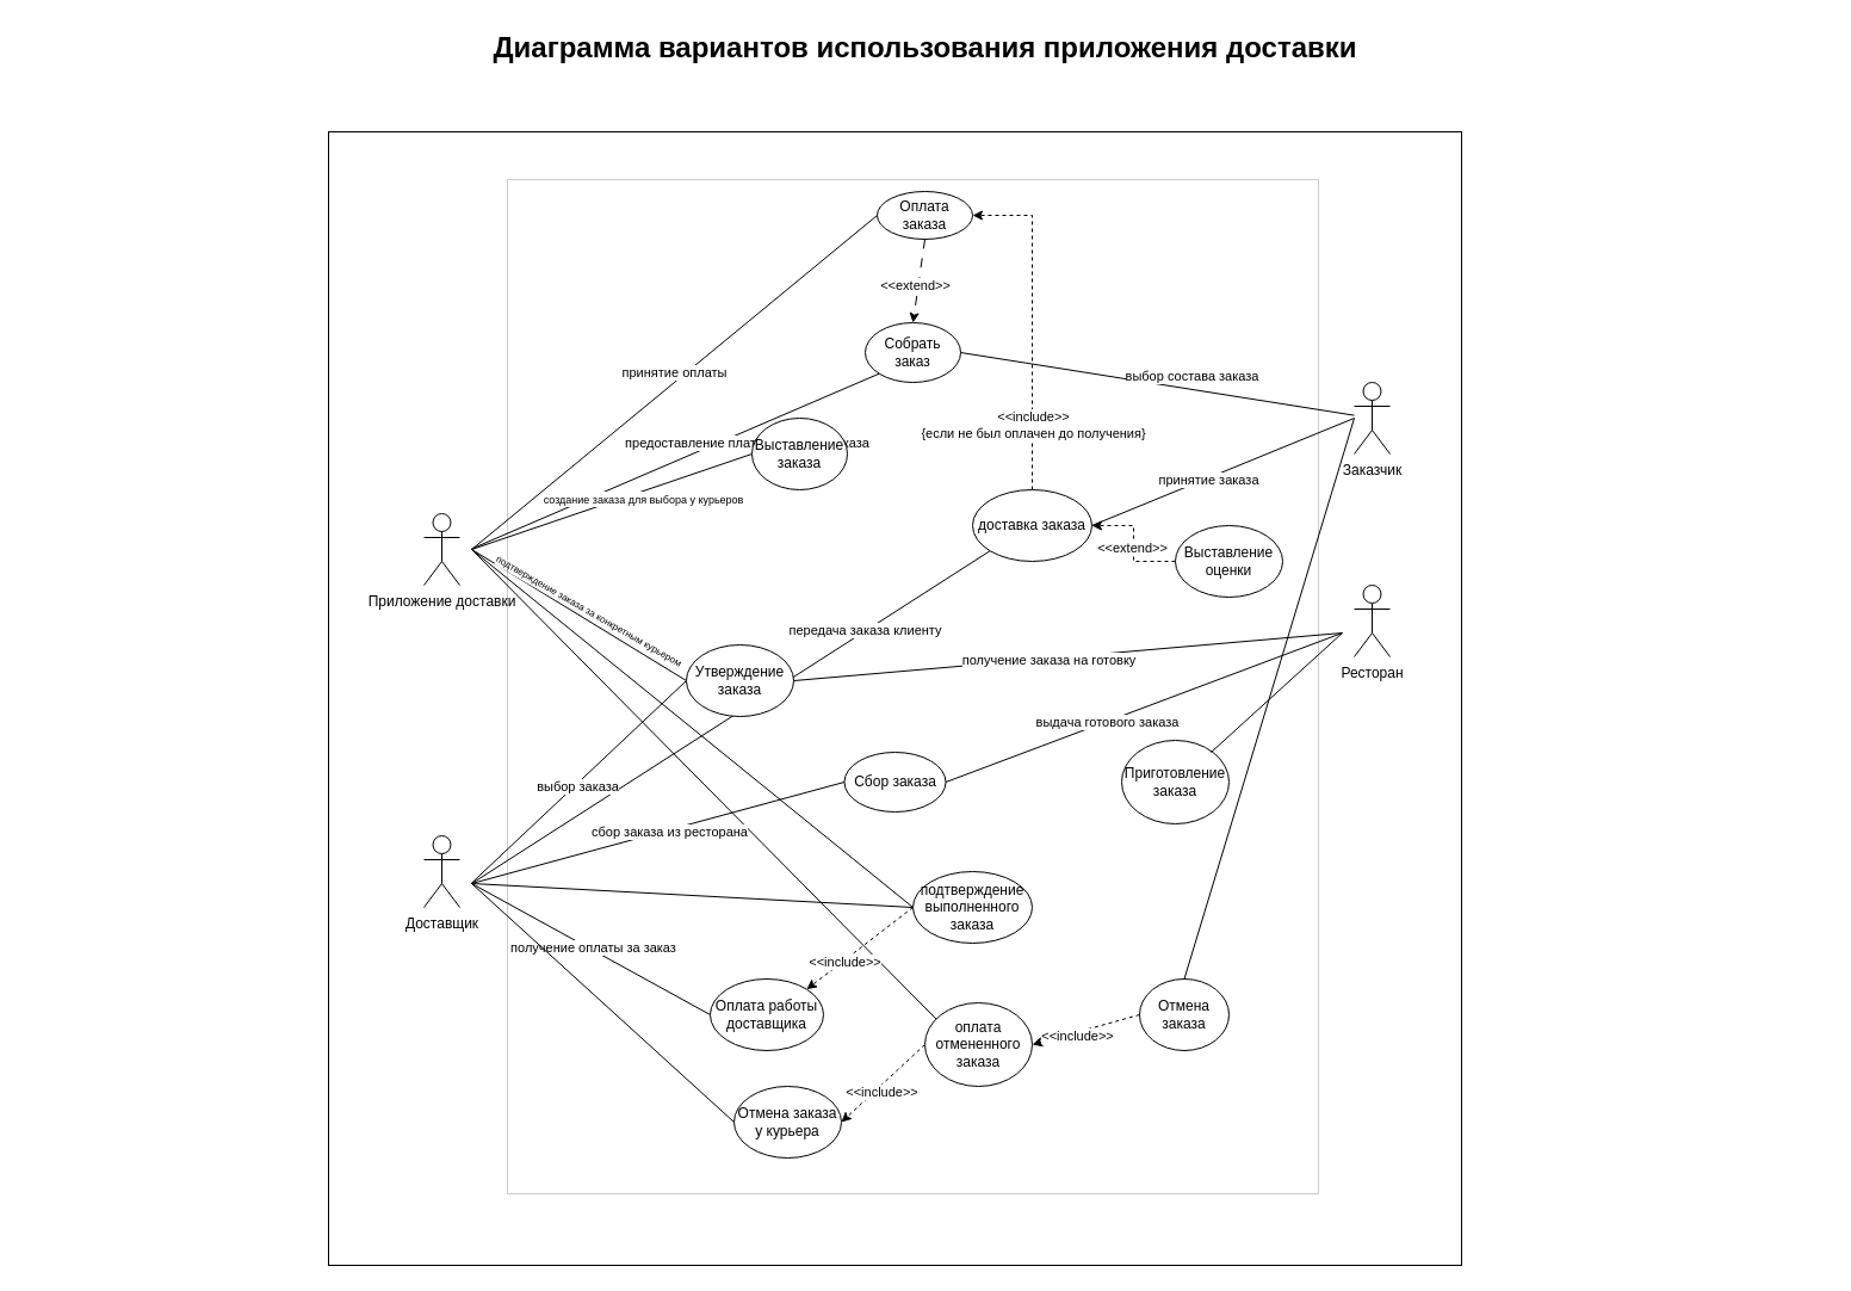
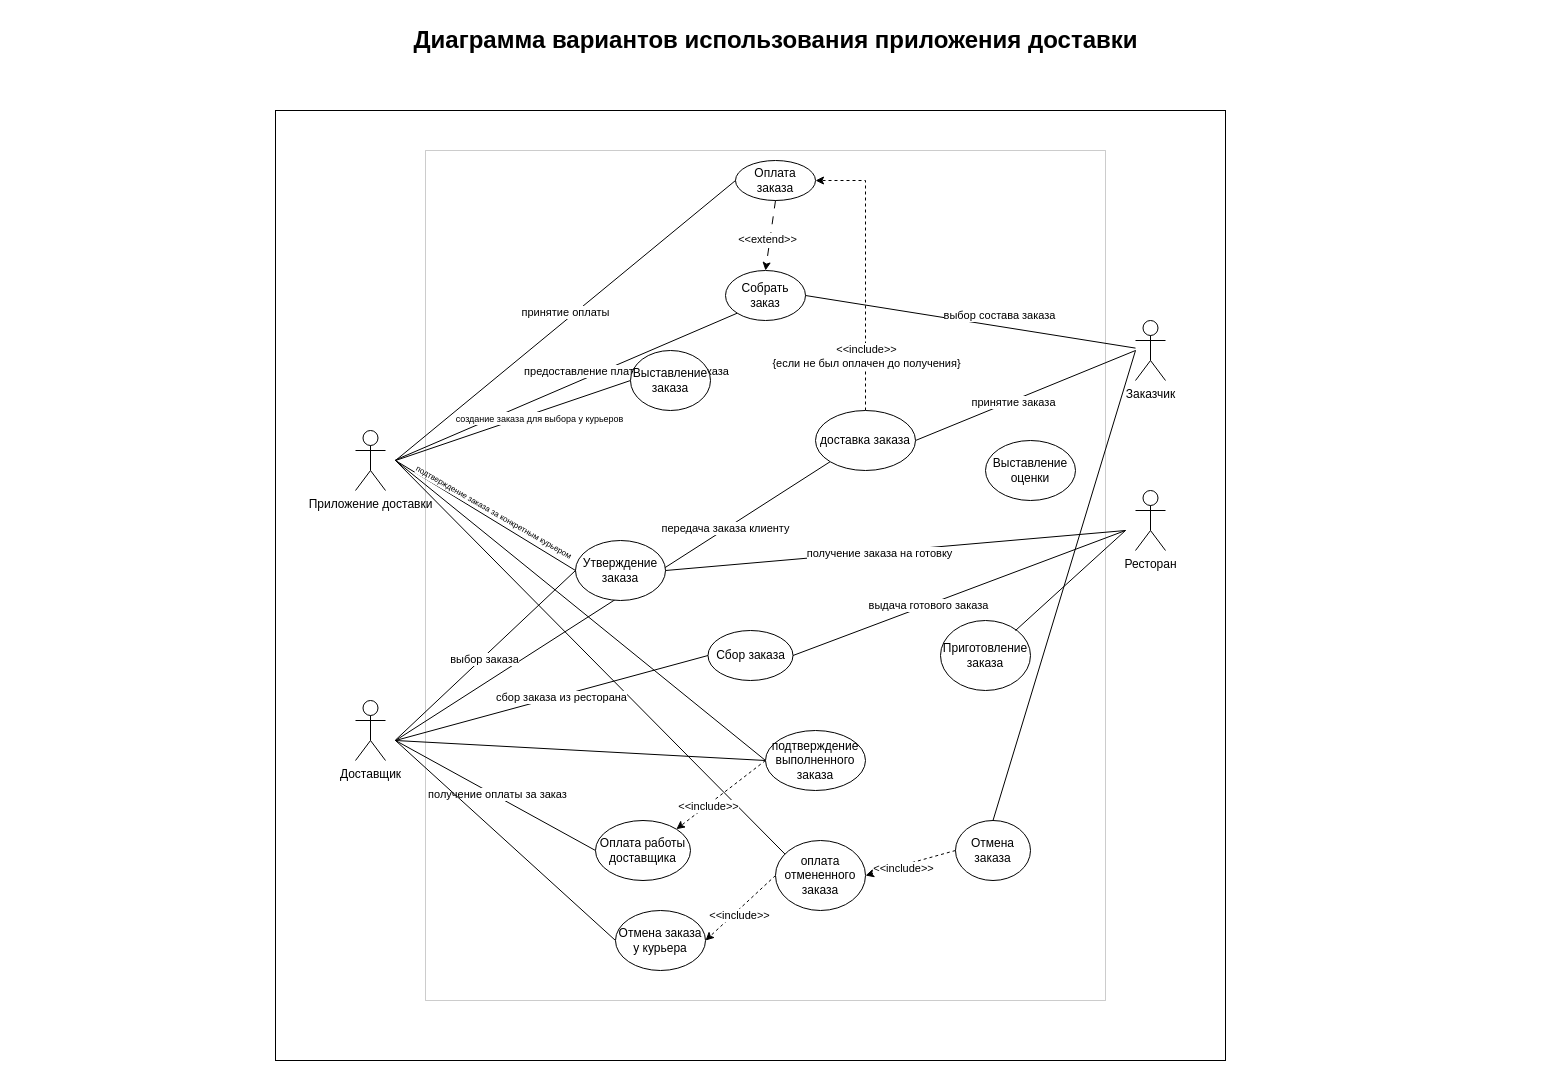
  <mxCell id="0" style=";html=1;" />
  <mxCell id="1" style=";html=1;" parent="0" />
  <mxCell id="2" value="" style="whiteSpace=wrap;html=1;aspect=fixed;" parent="1" vertex="1"><mxGeometry x="275" y="110" width="950" height="950" as="geometry" /></mxCell>
  <mxCell id="3" value="" style="endArrow=none;html=1;rounded=0;entryX=0.164;entryY=0.27;entryDx=0;entryDy=0;entryPerimeter=0;" parent="1" target="60" edge="1"><mxGeometry width="50" height="50" relative="1" as="geometry"><mxPoint x="395" y="460" as="sourcePoint" /><mxPoint x="715" y="550" as="targetPoint" /></mxGeometry></mxCell>
  <mxCell id="4" value="" style="endArrow=none;html=1;rounded=0;entryX=0;entryY=1;entryDx=0;entryDy=0;" parent="1" target="47" edge="1"><mxGeometry width="50" height="50" relative="1" as="geometry"><mxPoint x="395" y="740" as="sourcePoint" /><mxPoint x="785" y="570" as="targetPoint" /></mxGeometry></mxCell>
  <mxCell id="5" value="передача заказа клиенту" style="edgeLabel;html=1;align=center;verticalAlign=middle;resizable=0;points=[];" parent="4" vertex="1" connectable="0"><mxGeometry x="0.518" y="1" relative="1" as="geometry"><mxPoint as="offset" /></mxGeometry></mxCell>
  <mxCell id="6" value="Диаграмма вариантов использования приложения доставки" style="text;strokeColor=none;fillColor=none;html=1;fontSize=24;fontStyle=1;verticalAlign=middle;align=center;" parent="1" vertex="1"><mxGeometry x="20" y="20" width="1510" height="40" as="geometry" /></mxCell>
  <mxCell id="7" value="Доставщик&lt;div&gt;&lt;br&gt;&lt;/div&gt;" style="shape=umlActor;verticalLabelPosition=bottom;verticalAlign=top;html=1;outlineConnect=0;" parent="1" vertex="1"><mxGeometry x="355" y="700" width="30" height="60" as="geometry" /></mxCell>
  <mxCell id="8" value="Заказчик" style="shape=umlActor;verticalLabelPosition=bottom;verticalAlign=top;html=1;outlineConnect=0;" parent="1" vertex="1"><mxGeometry x="1135" y="320" width="30" height="60" as="geometry" /></mxCell>
  <mxCell id="9" value="Ресторан" style="shape=umlActor;verticalLabelPosition=bottom;verticalAlign=top;html=1;outlineConnect=0;" parent="1" vertex="1"><mxGeometry x="1135" y="490" width="30" height="60" as="geometry" /></mxCell>
  <mxCell id="10" value="Собрать заказ" style="ellipse;whiteSpace=wrap;html=1;" parent="1" vertex="1"><mxGeometry x="725" y="270" width="80" height="50" as="geometry" /></mxCell>
  <mxCell id="11" value="Оплата заказа" style="ellipse;whiteSpace=wrap;html=1;" parent="1" vertex="1"><mxGeometry x="735" y="160" width="80" height="40" as="geometry" /></mxCell>
  <mxCell id="12" value="Приложение доставки" style="shape=umlActor;verticalLabelPosition=bottom;verticalAlign=top;html=1;outlineConnect=0;" parent="1" vertex="1"><mxGeometry x="355" y="430" width="30" height="60" as="geometry" /></mxCell>
  <mxCell id="13" value="Приготовление заказа" style="ellipse;whiteSpace=wrap;html=1;" parent="1" vertex="1"><mxGeometry x="940" y="620" width="90" height="70" as="geometry" /></mxCell>
  <mxCell id="14" value="Утверждение заказа" style="ellipse;whiteSpace=wrap;html=1;" parent="1" vertex="1"><mxGeometry x="575" y="540" width="90" height="60" as="geometry" /></mxCell>
  <mxCell id="15" value="Сбор заказа" style="ellipse;whiteSpace=wrap;html=1;" parent="1" vertex="1"><mxGeometry x="707.5" y="630" width="85" height="50" as="geometry" /></mxCell>
  <mxCell id="16" style="rounded=0;orthogonalLoop=1;jettySize=auto;html=1;exitX=0;exitY=0.5;exitDx=0;exitDy=0;endArrow=none;endFill=0;" parent="1" source="18" edge="1"><mxGeometry relative="1" as="geometry"><mxPoint x="395" y="740" as="targetPoint" /></mxGeometry></mxCell>
  <mxCell id="17" value="получение оплаты за заказ" style="edgeLabel;html=1;align=center;verticalAlign=middle;resizable=0;points=[];" parent="16" vertex="1" connectable="0"><mxGeometry x="0.003" y="-2" relative="1" as="geometry"><mxPoint as="offset" /></mxGeometry></mxCell>
  <mxCell id="18" value="Оплата работы доставщика" style="ellipse;whiteSpace=wrap;html=1;" parent="1" vertex="1"><mxGeometry x="595" y="820" width="95" height="60" as="geometry" /></mxCell>
  <mxCell id="19" style="rounded=0;orthogonalLoop=1;jettySize=auto;html=1;exitX=0;exitY=0.5;exitDx=0;exitDy=0;endArrow=none;endFill=0;" parent="1" source="23" edge="1"><mxGeometry relative="1" as="geometry"><mxPoint x="395" y="740" as="targetPoint" /></mxGeometry></mxCell>
  <mxCell id="20" style="rounded=0;orthogonalLoop=1;jettySize=auto;html=1;exitX=0;exitY=0.5;exitDx=0;exitDy=0;endArrow=none;endFill=0;" parent="1" source="23" edge="1"><mxGeometry relative="1" as="geometry"><mxPoint x="395" y="460" as="targetPoint" /></mxGeometry></mxCell>
  <mxCell id="21" style="rounded=0;orthogonalLoop=1;jettySize=auto;html=1;exitX=0;exitY=0.5;exitDx=0;exitDy=0;entryX=1;entryY=0;entryDx=0;entryDy=0;endArrow=classic;endFill=1;dashed=1;" parent="1" source="23" target="18" edge="1"><mxGeometry relative="1" as="geometry" /></mxCell>
  <mxCell id="22" value="&amp;lt;&amp;lt;include&amp;gt;&amp;gt;" style="edgeLabel;html=1;align=center;verticalAlign=middle;resizable=0;points=[];" parent="21" vertex="1" connectable="0"><mxGeometry x="0.294" y="1" relative="1" as="geometry"><mxPoint as="offset" /></mxGeometry></mxCell>
  <mxCell id="23" value="подтверждение выполненного заказа" style="ellipse;whiteSpace=wrap;html=1;" parent="1" vertex="1"><mxGeometry x="765" y="730" width="100" height="60" as="geometry" /></mxCell>
  <mxCell id="24" value="" style="endArrow=none;html=1;rounded=0;" parent="1" source="8" edge="1"><mxGeometry width="50" height="50" relative="1" as="geometry"><mxPoint x="425" y="260" as="sourcePoint" /><mxPoint x="805" y="295" as="targetPoint" /></mxGeometry></mxCell>
  <mxCell id="25" value="выбор состава заказа" style="edgeLabel;html=1;align=center;verticalAlign=middle;resizable=0;points=[];" parent="24" vertex="1" connectable="0"><mxGeometry x="-0.017" y="6" relative="1" as="geometry"><mxPoint x="26" y="-13" as="offset" /></mxGeometry></mxCell>
  <mxCell id="26" value="" style="endArrow=none;html=1;rounded=0;entryX=0;entryY=1;entryDx=0;entryDy=0;exitX=0.126;exitY=0.368;exitDx=0;exitDy=0;exitPerimeter=0;" parent="1" source="2" target="10" edge="1"><mxGeometry width="50" height="50" relative="1" as="geometry"><mxPoint x="435" y="415" as="sourcePoint" /><mxPoint x="485" y="365" as="targetPoint" /></mxGeometry></mxCell>
  <mxCell id="27" value="предоставление платформы для заказа" style="edgeLabel;html=1;align=center;verticalAlign=middle;resizable=0;points=[];" parent="26" vertex="1" connectable="0"><mxGeometry x="0.102" y="8" relative="1" as="geometry"><mxPoint x="46" y="-1" as="offset" /></mxGeometry></mxCell>
  <mxCell id="28" value="" style="endArrow=classic;html=1;rounded=0;entryX=0.5;entryY=0;entryDx=0;entryDy=0;exitX=0.5;exitY=1;exitDx=0;exitDy=0;dashed=1;dashPattern=8 8;" parent="1" source="11" target="10" edge="1"><mxGeometry relative="1" as="geometry"><mxPoint x="745" y="249.41" as="sourcePoint" /><mxPoint x="845" y="249.41" as="targetPoint" /></mxGeometry></mxCell>
  <mxCell id="29" value="&amp;lt;&amp;lt;extend&amp;gt;&amp;gt;" style="edgeLabel;html=1;align=center;verticalAlign=middle;resizable=0;points=[];" parent="28" vertex="1" connectable="0"><mxGeometry x="0.11" y="-3" relative="1" as="geometry"><mxPoint as="offset" /></mxGeometry></mxCell>
  <mxCell id="30" value="" style="endArrow=none;html=1;rounded=0;entryX=0;entryY=0.5;entryDx=0;entryDy=0;" parent="1" target="55" edge="1"><mxGeometry width="50" height="50" relative="1" as="geometry"><mxPoint x="395" y="460" as="sourcePoint" /><mxPoint x="525" y="410" as="targetPoint" /></mxGeometry></mxCell>
  <mxCell id="31" value="&lt;font style=&quot;font-size: 9px;&quot;&gt;создание заказа для выбора у курьеров&lt;/font&gt;" style="edgeLabel;html=1;align=center;verticalAlign=middle;resizable=0;points=[];rotation=0;" parent="30" vertex="1" connectable="0"><mxGeometry x="-0.069" y="3" relative="1" as="geometry"><mxPoint x="35" y="-2" as="offset" /></mxGeometry></mxCell>
  <mxCell id="32" value="" style="endArrow=none;html=1;rounded=0;entryX=0;entryY=0.5;entryDx=0;entryDy=0;exitX=0.126;exitY=0.663;exitDx=0;exitDy=0;exitPerimeter=0;" parent="1" source="2" target="14" edge="1"><mxGeometry width="50" height="50" relative="1" as="geometry"><mxPoint x="465" y="700" as="sourcePoint" /><mxPoint x="515" y="650" as="targetPoint" /></mxGeometry></mxCell>
  <mxCell id="33" value="выбор заказа" style="edgeLabel;html=1;align=center;verticalAlign=middle;resizable=0;points=[];" parent="32" vertex="1" connectable="0"><mxGeometry x="-0.028" y="-2" relative="1" as="geometry"><mxPoint y="-1" as="offset" /></mxGeometry></mxCell>
  <mxCell id="34" value="" style="endArrow=none;html=1;rounded=0;entryX=0;entryY=0.5;entryDx=0;entryDy=0;" parent="1" target="14" edge="1"><mxGeometry width="50" height="50" relative="1" as="geometry"><mxPoint x="395" y="460" as="sourcePoint" /><mxPoint x="505" y="520" as="targetPoint" /></mxGeometry></mxCell>
  <mxCell id="35" value="&lt;font style=&quot;font-size: 8px;&quot;&gt;подтверждение заказа за конкретным курьером&lt;/font&gt;" style="edgeLabel;html=1;align=center;verticalAlign=middle;resizable=0;points=[];rotation=30;" parent="34" vertex="1" connectable="0"><mxGeometry x="-0.003" y="3" relative="1" as="geometry"><mxPoint x="8" y="-2" as="offset" /></mxGeometry></mxCell>
  <mxCell id="36" value="" style="endArrow=none;html=1;rounded=0;entryX=1;entryY=0.5;entryDx=0;entryDy=0;" parent="1" target="14" edge="1"><mxGeometry width="50" height="50" relative="1" as="geometry"><mxPoint x="1125" y="530" as="sourcePoint" /><mxPoint x="775" y="540" as="targetPoint" /></mxGeometry></mxCell>
  <mxCell id="37" value="получение заказа на готовку" style="edgeLabel;html=1;align=center;verticalAlign=middle;resizable=0;points=[];" parent="36" vertex="1" connectable="0"><mxGeometry x="0.075" y="1" relative="1" as="geometry"><mxPoint as="offset" /></mxGeometry></mxCell>
  <mxCell id="38" value="" style="endArrow=none;html=1;rounded=0;" parent="1" edge="1"><mxGeometry width="50" height="50" relative="1" as="geometry"><mxPoint x="1015" y="630" as="sourcePoint" /><mxPoint x="1125" y="530" as="targetPoint" /></mxGeometry></mxCell>
  <mxCell id="39" value="" style="endArrow=none;html=1;rounded=0;entryX=0;entryY=0.5;entryDx=0;entryDy=0;" parent="1" target="15" edge="1"><mxGeometry width="50" height="50" relative="1" as="geometry"><mxPoint x="395" y="740" as="sourcePoint" /><mxPoint x="605" y="690" as="targetPoint" /></mxGeometry></mxCell>
  <mxCell id="40" value="сбор заказа из ресторана" style="edgeLabel;html=1;align=center;verticalAlign=middle;resizable=0;points=[];" parent="39" vertex="1" connectable="0"><mxGeometry x="0.058" y="-1" relative="1" as="geometry"><mxPoint as="offset" /></mxGeometry></mxCell>
  <mxCell id="41" value="" style="endArrow=none;html=1;rounded=0;exitX=1;exitY=0.5;exitDx=0;exitDy=0;" parent="1" source="15" edge="1"><mxGeometry width="50" height="50" relative="1" as="geometry"><mxPoint x="855" y="650" as="sourcePoint" /><mxPoint x="1125" y="530" as="targetPoint" /></mxGeometry></mxCell>
  <mxCell id="42" value="выдача готового заказа" style="edgeLabel;html=1;align=center;verticalAlign=middle;resizable=0;points=[];" parent="41" vertex="1" connectable="0"><mxGeometry x="-0.191" y="-1" relative="1" as="geometry"><mxPoint y="-1" as="offset" /></mxGeometry></mxCell>
  <mxCell id="43" style="rounded=0;orthogonalLoop=1;jettySize=auto;html=1;exitX=1;exitY=0.5;exitDx=0;exitDy=0;endArrow=none;endFill=0;" parent="1" source="47" edge="1"><mxGeometry relative="1" as="geometry"><mxPoint x="1135" y="350" as="targetPoint" /></mxGeometry></mxCell>
  <mxCell id="44" value="принятие заказа" style="edgeLabel;html=1;align=center;verticalAlign=middle;resizable=0;points=[];" parent="43" vertex="1" connectable="0"><mxGeometry x="-0.12" y="-1" relative="1" as="geometry"><mxPoint as="offset" /></mxGeometry></mxCell>
  <mxCell id="45" style="edgeStyle=orthogonalEdgeStyle;rounded=0;orthogonalLoop=1;jettySize=auto;html=1;exitX=0.5;exitY=0;exitDx=0;exitDy=0;entryX=1;entryY=0.5;entryDx=0;entryDy=0;dashed=1;" parent="1" source="47" target="11" edge="1"><mxGeometry relative="1" as="geometry" /></mxCell>
  <mxCell id="46" value="&amp;lt;&amp;lt;include&amp;gt;&amp;gt;&lt;div&gt;{если не был оплачен до получения}&lt;/div&gt;" style="edgeLabel;html=1;align=center;verticalAlign=middle;resizable=0;points=[];" parent="45" vertex="1" connectable="0"><mxGeometry x="0.132" y="-3" relative="1" as="geometry"><mxPoint x="-3" y="103" as="offset" /></mxGeometry></mxCell>
  <mxCell id="47" value="доставка заказа" style="ellipse;whiteSpace=wrap;html=1;" parent="1" vertex="1"><mxGeometry x="815" y="410" width="100" height="60" as="geometry" /></mxCell>
  <mxCell id="48" value="" style="endArrow=none;html=1;rounded=0;entryX=0;entryY=0.5;entryDx=0;entryDy=0;" parent="1" target="11" edge="1"><mxGeometry width="50" height="50" relative="1" as="geometry"><mxPoint x="395" y="460" as="sourcePoint" /><mxPoint x="565" y="270" as="targetPoint" /></mxGeometry></mxCell>
  <mxCell id="49" value="принятие оплаты" style="edgeLabel;html=1;align=center;verticalAlign=middle;resizable=0;points=[];" parent="48" vertex="1" connectable="0"><mxGeometry x="0.023" y="7" relative="1" as="geometry"><mxPoint as="offset" /></mxGeometry></mxCell>
- <mxCell id="50" style="edgeStyle=orthogonalEdgeStyle;rounded=0;orthogonalLoop=1;jettySize=auto;html=1;exitX=0;exitY=0.5;exitDx=0;exitDy=0;entryX=1;entryY=0.5;entryDx=0;entryDy=0;dashed=1;" parent="1" source="52" target="47" edge="1"><mxGeometry relative="1" as="geometry" /></mxCell>
- <mxCell id="51" value="&amp;lt;&amp;lt;extend&amp;gt;&amp;gt;" style="edgeLabel;html=1;align=center;verticalAlign=middle;resizable=0;points=[];" parent="50" vertex="1" connectable="0"><mxGeometry x="-0.059" y="2" relative="1" as="geometry"><mxPoint as="offset" /></mxGeometry></mxCell>
  <mxCell id="52" value="Выставление оценки" style="ellipse;whiteSpace=wrap;html=1;" parent="1" vertex="1"><mxGeometry x="985" y="440" width="90" height="60" as="geometry" /></mxCell>
  <mxCell id="53" value="" style="swimlane;startSize=0;opacity=20;" parent="1" vertex="1"><mxGeometry x="425" y="150" width="680" height="850" as="geometry" /></mxCell>
  <mxCell id="54" value="" style="endArrow=none;html=1;rounded=0;entryX=0;entryY=0.5;entryDx=0;entryDy=0;" parent="53" target="63" edge="1"><mxGeometry width="50" height="50" relative="1" as="geometry"><mxPoint x="-30" y="590" as="sourcePoint" /><mxPoint x="90" y="730" as="targetPoint" /></mxGeometry></mxCell>
  <mxCell id="55" value="Выставление заказа" style="ellipse;whiteSpace=wrap;html=1;" parent="53" vertex="1"><mxGeometry x="205" y="200" width="80" height="60" as="geometry" /></mxCell>
  <mxCell id="56" style="rounded=0;orthogonalLoop=1;jettySize=auto;html=1;exitX=0.5;exitY=0;exitDx=0;exitDy=0;endArrow=none;endFill=0;" parent="53" source="57" edge="1"><mxGeometry relative="1" as="geometry"><mxPoint x="710" y="200" as="targetPoint" /></mxGeometry></mxCell>
  <mxCell id="57" value="Отмена заказа" style="ellipse;whiteSpace=wrap;html=1;" parent="53" vertex="1"><mxGeometry x="530" y="670" width="75" height="60" as="geometry" /></mxCell>
  <mxCell id="58" style="rounded=0;orthogonalLoop=1;jettySize=auto;html=1;exitX=0;exitY=0.5;exitDx=0;exitDy=0;entryX=1;entryY=0.5;entryDx=0;entryDy=0;dashed=1;" parent="1" source="60" target="63" edge="1"><mxGeometry relative="1" as="geometry" /></mxCell>
  <mxCell id="59" value="&amp;lt;&amp;lt;include&amp;gt;&amp;gt;" style="edgeLabel;html=1;align=center;verticalAlign=middle;resizable=0;points=[];" parent="58" vertex="1" connectable="0"><mxGeometry x="0.128" y="4" relative="1" as="geometry"><mxPoint as="offset" /></mxGeometry></mxCell>
  <mxCell id="60" value="оплата отмененного заказа" style="ellipse;whiteSpace=wrap;html=1;" parent="1" vertex="1"><mxGeometry x="775" y="840" width="90" height="70" as="geometry" /></mxCell>
  <mxCell id="61" style="rounded=0;orthogonalLoop=1;jettySize=auto;html=1;exitX=0;exitY=0.5;exitDx=0;exitDy=0;entryX=1;entryY=0.5;entryDx=0;entryDy=0;dashed=1;" parent="1" source="57" target="60" edge="1"><mxGeometry relative="1" as="geometry" /></mxCell>
  <mxCell id="62" value="&amp;lt;&amp;lt;include&amp;gt;&amp;gt;" style="edgeLabel;html=1;align=center;verticalAlign=middle;resizable=0;points=[];" parent="61" vertex="1" connectable="0"><mxGeometry x="0.174" y="3" relative="1" as="geometry"><mxPoint as="offset" /></mxGeometry></mxCell>
  <mxCell id="63" value="Отмена заказа у курьера" style="ellipse;whiteSpace=wrap;html=1;" parent="1" vertex="1"><mxGeometry x="615" y="910" width="90" height="60" as="geometry" /></mxCell>
